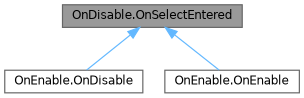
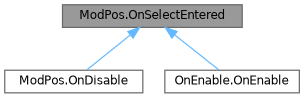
  digraph {
    rankdir=TB
    node [color=grey40 fillcolor=white fontname=Helvetica fontsize=10 shape=box style=filled]
    edge [color=steelblue1 dir=back fontname=Helvetica fontsize=10 labelfontname=Helvetica labelfontsize=10 style=solid]
-   n1 [color=gray40 fillcolor=grey60 fontcolor=black height=0.2 label="OnDisable.OnSelectEntered" width=0.4]
-   n2 [height=0.2 label="OnEnable.OnDisable" width=0.4]
+   n1 [color=gray40 fillcolor=grey60 fontcolor=black height=0.2 label="ModPos.OnSelectEntered" width=0.4]
+   n2 [height=0.2 label="ModPos.OnDisable" width=0.4]
    n3 [height=0.2 label="OnEnable.OnEnable" width=0.4]
    n1 -> n2
    n1 -> n3
  }
